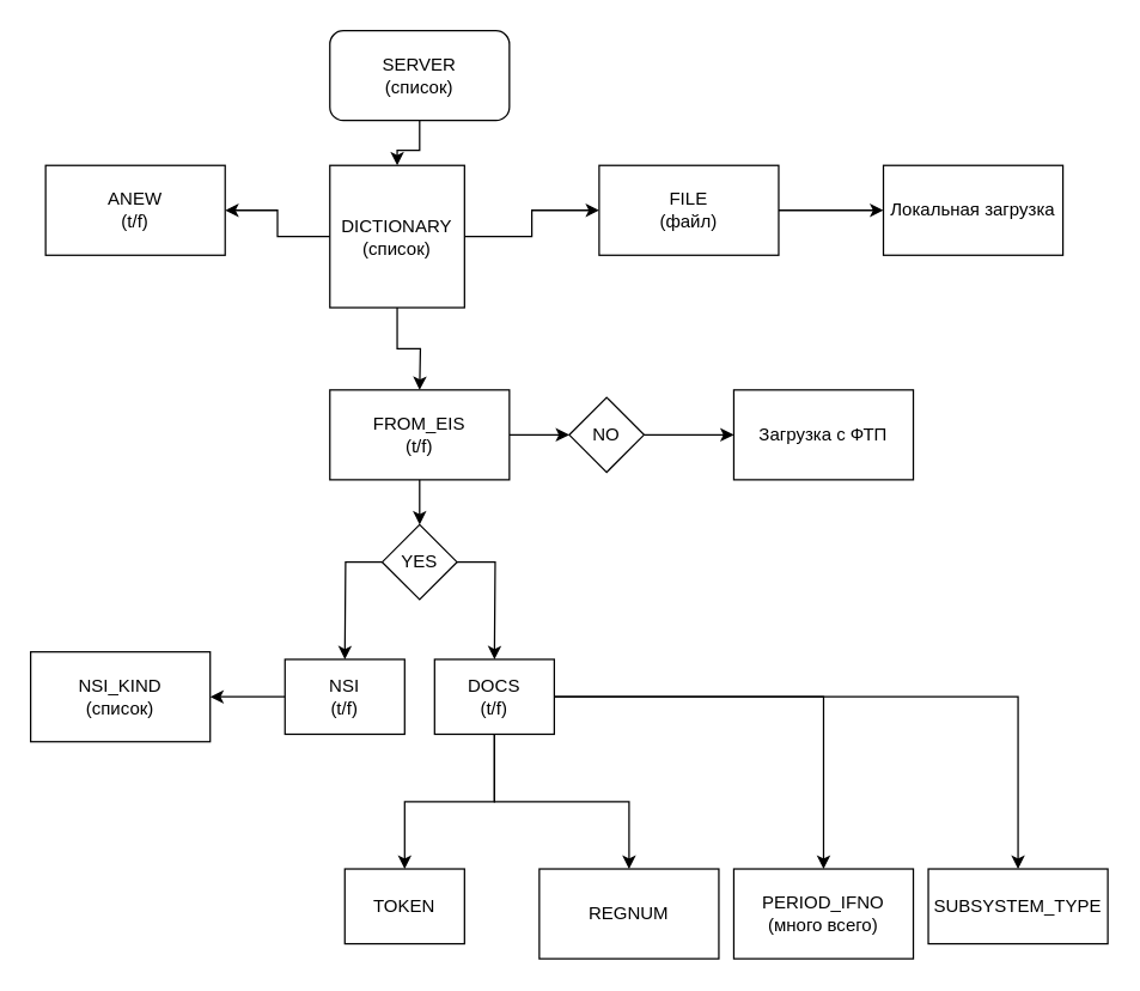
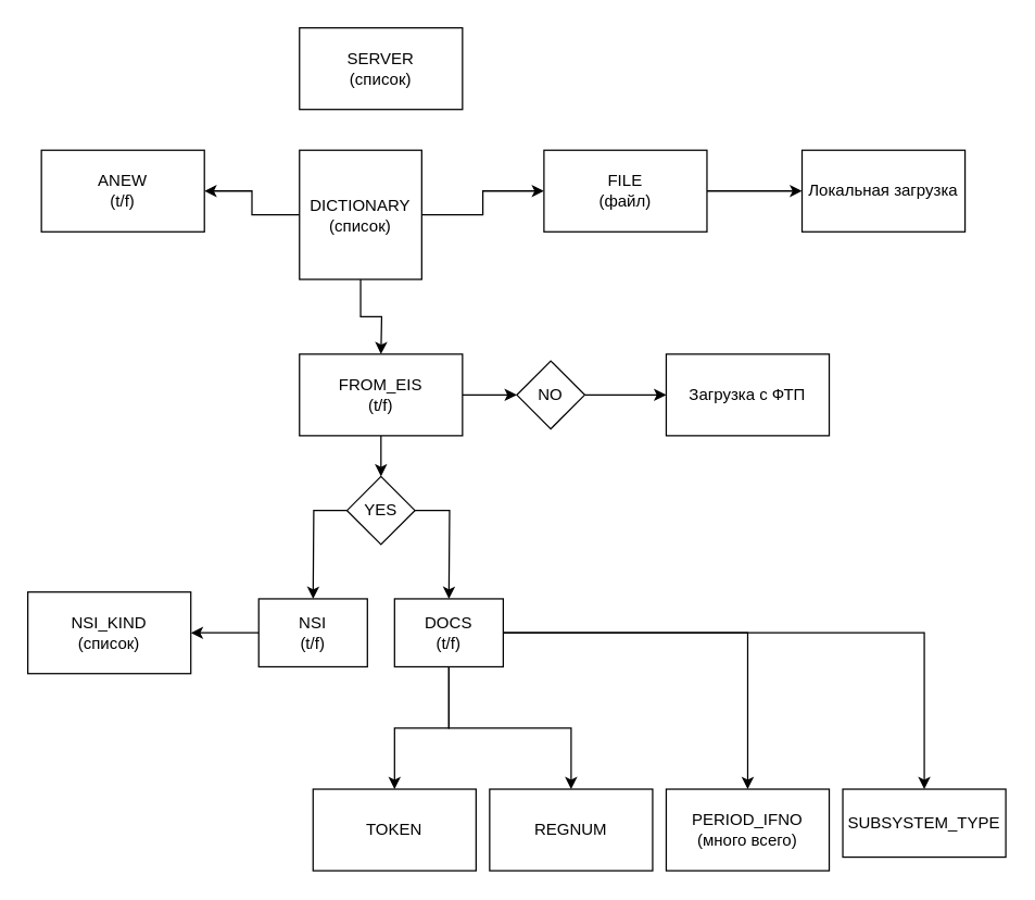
  <mxCell id="0" />
  <mxCell id="1" parent="0" />
- <mxCell id="2" style="edgeStyle=orthogonalEdgeStyle;rounded=0;orthogonalLoop=1;jettySize=auto;html=1;entryX=0.5;entryY=0;entryDx=0;entryDy=0;" edge="1" parent="1" source="3" target="7"><mxGeometry relative="1" as="geometry" /></mxCell>
- <mxCell id="3" value="SERVER&lt;br&gt;(список)" style="whiteSpace=wrap;html=1;rounded=1;" vertex="1" parent="1"><mxGeometry x="220" y="20" width="120" height="60" as="geometry" /></mxCell>
+ <mxCell id="3" value="SERVER&lt;br&gt;(список)" style="whiteSpace=wrap;html=1;" vertex="1" parent="1"><mxGeometry x="220" y="20" width="120" height="60" as="geometry" /></mxCell>
  <mxCell id="4" style="edgeStyle=orthogonalEdgeStyle;rounded=0;orthogonalLoop=1;jettySize=auto;html=1;entryX=0;entryY=0.5;entryDx=0;entryDy=0;" edge="1" parent="1" source="7" target="9"><mxGeometry relative="1" as="geometry"><mxPoint x="390" y="140" as="targetPoint" /></mxGeometry></mxCell>
  <mxCell id="5" style="edgeStyle=orthogonalEdgeStyle;rounded=0;orthogonalLoop=1;jettySize=auto;html=1;" edge="1" parent="1" source="7"><mxGeometry relative="1" as="geometry"><mxPoint x="280" y="260" as="targetPoint" /></mxGeometry></mxCell>
  <mxCell id="6" style="edgeStyle=orthogonalEdgeStyle;rounded=0;orthogonalLoop=1;jettySize=auto;html=1;entryX=1;entryY=0.5;entryDx=0;entryDy=0;" edge="1" parent="1" source="7" target="20"><mxGeometry relative="1" as="geometry" /></mxCell>
  <mxCell id="7" value="DICTIONARY&lt;div&gt;(список)&lt;/div&gt;" style="whiteSpace=wrap;html=1;" vertex="1" parent="1"><mxGeometry x="220" y="110" width="90" height="95" as="geometry" /></mxCell>
  <mxCell id="8" style="edgeStyle=orthogonalEdgeStyle;rounded=0;orthogonalLoop=1;jettySize=auto;html=1;" edge="1" parent="1" source="9"><mxGeometry relative="1" as="geometry"><mxPoint x="590" y="140" as="targetPoint" /></mxGeometry></mxCell>
  <mxCell id="9" value="FILE&lt;div&gt;(файл)&lt;/div&gt;" style="whiteSpace=wrap;html=1;" vertex="1" parent="1"><mxGeometry x="400" y="110" width="120" height="60" as="geometry" /></mxCell>
  <mxCell id="10" value="Локальная загрузка" style="whiteSpace=wrap;html=1;" vertex="1" parent="1"><mxGeometry x="590" y="110" width="120" height="60" as="geometry" /></mxCell>
  <mxCell id="11" style="edgeStyle=orthogonalEdgeStyle;rounded=0;orthogonalLoop=1;jettySize=auto;html=1;" edge="1" parent="1" source="13"><mxGeometry relative="1" as="geometry"><mxPoint x="380" y="290" as="targetPoint" /></mxGeometry></mxCell>
  <mxCell id="12" style="edgeStyle=orthogonalEdgeStyle;rounded=0;orthogonalLoop=1;jettySize=auto;html=1;" edge="1" parent="1" source="13"><mxGeometry relative="1" as="geometry"><mxPoint x="280" y="350" as="targetPoint" /></mxGeometry></mxCell>
  <mxCell id="13" value="FROM_EIS&lt;div&gt;(t/f)&lt;/div&gt;" style="whiteSpace=wrap;html=1;" vertex="1" parent="1"><mxGeometry x="220" y="260" width="120" height="60" as="geometry" /></mxCell>
  <mxCell id="14" style="edgeStyle=orthogonalEdgeStyle;rounded=0;orthogonalLoop=1;jettySize=auto;html=1;" edge="1" parent="1" source="15"><mxGeometry relative="1" as="geometry"><mxPoint x="490" y="290" as="targetPoint" /></mxGeometry></mxCell>
  <mxCell id="15" value="NO" style="rhombus;whiteSpace=wrap;html=1;" vertex="1" parent="1"><mxGeometry x="380" y="265" width="50" height="50" as="geometry" /></mxCell>
  <mxCell id="16" style="edgeStyle=orthogonalEdgeStyle;rounded=0;orthogonalLoop=1;jettySize=auto;html=1;" edge="1" parent="1" source="18"><mxGeometry relative="1" as="geometry"><mxPoint x="230" y="440" as="targetPoint" /></mxGeometry></mxCell>
  <mxCell id="17" style="edgeStyle=orthogonalEdgeStyle;rounded=0;orthogonalLoop=1;jettySize=auto;html=1;" edge="1" parent="1" source="18"><mxGeometry relative="1" as="geometry"><mxPoint x="330" y="440" as="targetPoint" /></mxGeometry></mxCell>
  <mxCell id="18" value="YES" style="rhombus;whiteSpace=wrap;html=1;" vertex="1" parent="1"><mxGeometry x="255" y="350" width="50" height="50" as="geometry" /></mxCell>
  <mxCell id="19" value="Загрузка с ФТП" style="whiteSpace=wrap;html=1;" vertex="1" parent="1"><mxGeometry x="490" y="260" width="120" height="60" as="geometry" /></mxCell>
  <mxCell id="20" value="ANEW&lt;br&gt;(t/f)" style="whiteSpace=wrap;html=1;" vertex="1" parent="1"><mxGeometry x="30" y="110" width="120" height="60" as="geometry" /></mxCell>
  <mxCell id="21" style="edgeStyle=orthogonalEdgeStyle;rounded=0;orthogonalLoop=1;jettySize=auto;html=1;" edge="1" parent="1" source="22" target="29"><mxGeometry relative="1" as="geometry" /></mxCell>
  <mxCell id="22" value="NSI&lt;div&gt;(t/f)&lt;/div&gt;" style="whiteSpace=wrap;html=1;" vertex="1" parent="1"><mxGeometry x="190" y="440" width="80" height="50" as="geometry" /></mxCell>
  <mxCell id="23" style="edgeStyle=orthogonalEdgeStyle;rounded=0;orthogonalLoop=1;jettySize=auto;html=1;entryX=0.5;entryY=0;entryDx=0;entryDy=0;" edge="1" parent="1" source="27" target="31"><mxGeometry relative="1" as="geometry" /></mxCell>
  <mxCell id="24" style="edgeStyle=orthogonalEdgeStyle;rounded=0;orthogonalLoop=1;jettySize=auto;html=1;entryX=0.5;entryY=0;entryDx=0;entryDy=0;" edge="1" parent="1" source="27" target="32"><mxGeometry relative="1" as="geometry" /></mxCell>
  <mxCell id="25" style="edgeStyle=orthogonalEdgeStyle;rounded=0;orthogonalLoop=1;jettySize=auto;html=1;" edge="1" parent="1" source="27" target="30"><mxGeometry relative="1" as="geometry" /></mxCell>
  <mxCell id="26" style="edgeStyle=orthogonalEdgeStyle;rounded=0;orthogonalLoop=1;jettySize=auto;html=1;entryX=0.5;entryY=0;entryDx=0;entryDy=0;" edge="1" parent="1" source="27" target="28"><mxGeometry relative="1" as="geometry" /></mxCell>
  <mxCell id="27" value="DOCS&lt;div&gt;(t/f)&lt;/div&gt;" style="whiteSpace=wrap;html=1;" vertex="1" parent="1"><mxGeometry x="290" y="440" width="80" height="50" as="geometry" /></mxCell>
  <mxCell id="28" value="PERIOD_IFNO&lt;br&gt;(много всего)" style="whiteSpace=wrap;html=1;" vertex="1" parent="1"><mxGeometry x="490" y="580" width="120" height="60" as="geometry" /></mxCell>
  <mxCell id="29" value="NSI_KIND&lt;div&gt;(список)&lt;/div&gt;" style="whiteSpace=wrap;html=1;" vertex="1" parent="1"><mxGeometry x="20" y="435" width="120" height="60" as="geometry" /></mxCell>
- <mxCell id="30" value="TOKEN" style="whiteSpace=wrap;html=1;" vertex="1" parent="1"><mxGeometry x="230" y="580" width="80" height="50" as="geometry" /></mxCell>
+ <mxCell id="30" value="TOKEN" style="whiteSpace=wrap;html=1;" vertex="1" parent="1"><mxGeometry x="230" y="580" width="120" height="60" as="geometry" /></mxCell>
  <mxCell id="31" value="REGNUM" style="whiteSpace=wrap;html=1;" vertex="1" parent="1"><mxGeometry x="360" y="580" width="120" height="60" as="geometry" /></mxCell>
  <mxCell id="32" value="SUBSYSTEM_TYPE" style="whiteSpace=wrap;html=1;" vertex="1" parent="1"><mxGeometry x="620" y="580" width="120" height="50" as="geometry" /></mxCell>
